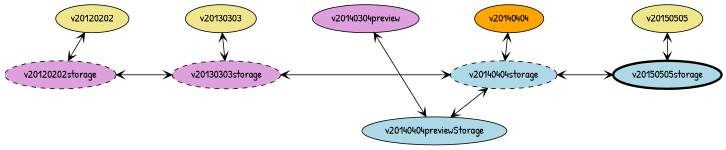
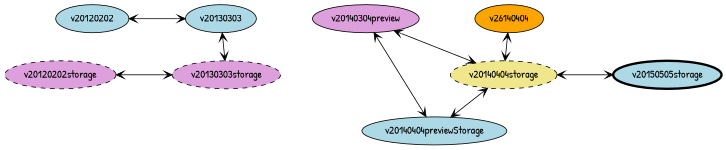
  graph {
    fontname="Patrick Hand"
    nodesep=1
    node [fillcolor=lightblue fontname="Patrick Hand" shape=ellipse style=filled]
    edge [arrowhead=vee arrowtail=vee dir=both fontname="Patrick Hand"]
    v20150505storage [penwidth=3 style="solid,filled"]
    v20120202storage [fillcolor=plum penwidth=1 style="dashed,filled"]
    v20130303storage [fillcolor=plum penwidth=1 style="dashed,filled"]
-   v20140404storage [penwidth=1 style="dashed,filled"]
-   v20120202 [fillcolor=khaki group=api]
-   v20130303 [fillcolor=khaki group=api]
+   v20140404storage [fillcolor=khaki penwidth=1 style="dashed,filled"]
+   v20120202 [group=api]
+   v20130303 [group=api]
    n7 [fillcolor=plum group=api label=v20140304preview]
-   v20140404 [fillcolor=orange group=api]
-   v20150505 [fillcolor=khaki group=api]
+   v20140404 [fillcolor=orange group=api label=v26140404]
    v20140404previewStorage [shape=""]
    subgraph sub_1 {
      rank=same
      v20150505storage
      v20120202storage
      v20130303storage
      v20140404storage
    }
    subgraph sub_2 {
      label="API Versions"
      labelloc=t
      rank=same
      v20120202
      v20130303
      n7
      v20140404
-     v20150505
    }
    v20120202storage -- v20130303storage
-   v20130303storage -- v20140404storage
+   n7 -- v20140404storage
    v20140404storage -- v20150505storage
    v20140404storage -- v20140404previewStorage
-   v20120202 -- v20120202storage
+   v20120202 -- v20130303
    v20130303 -- v20130303storage
    v20130303 -- n7 [style=invis]
    n7 -- v20140404 [style=invis]
    n7 -- v20140404previewStorage
    v20140404 -- v20140404storage
-   v20150505 -- v20150505storage
  }
